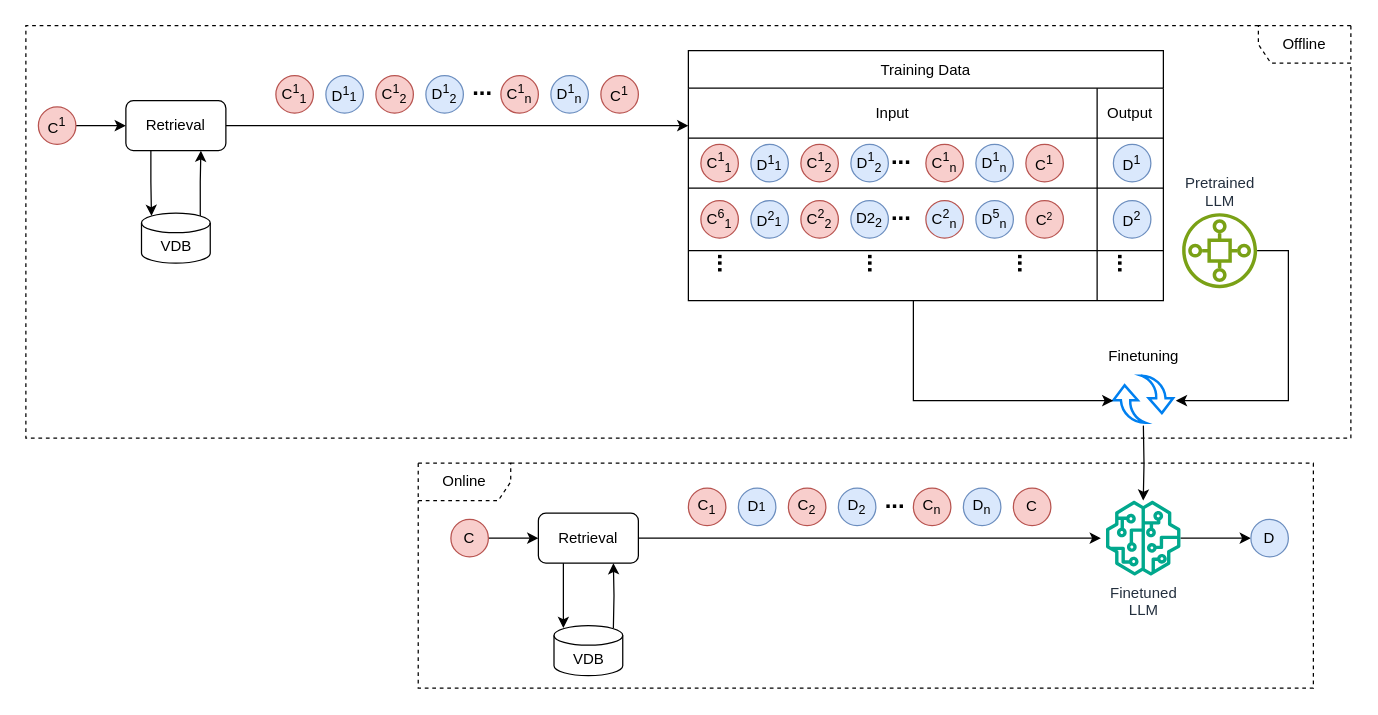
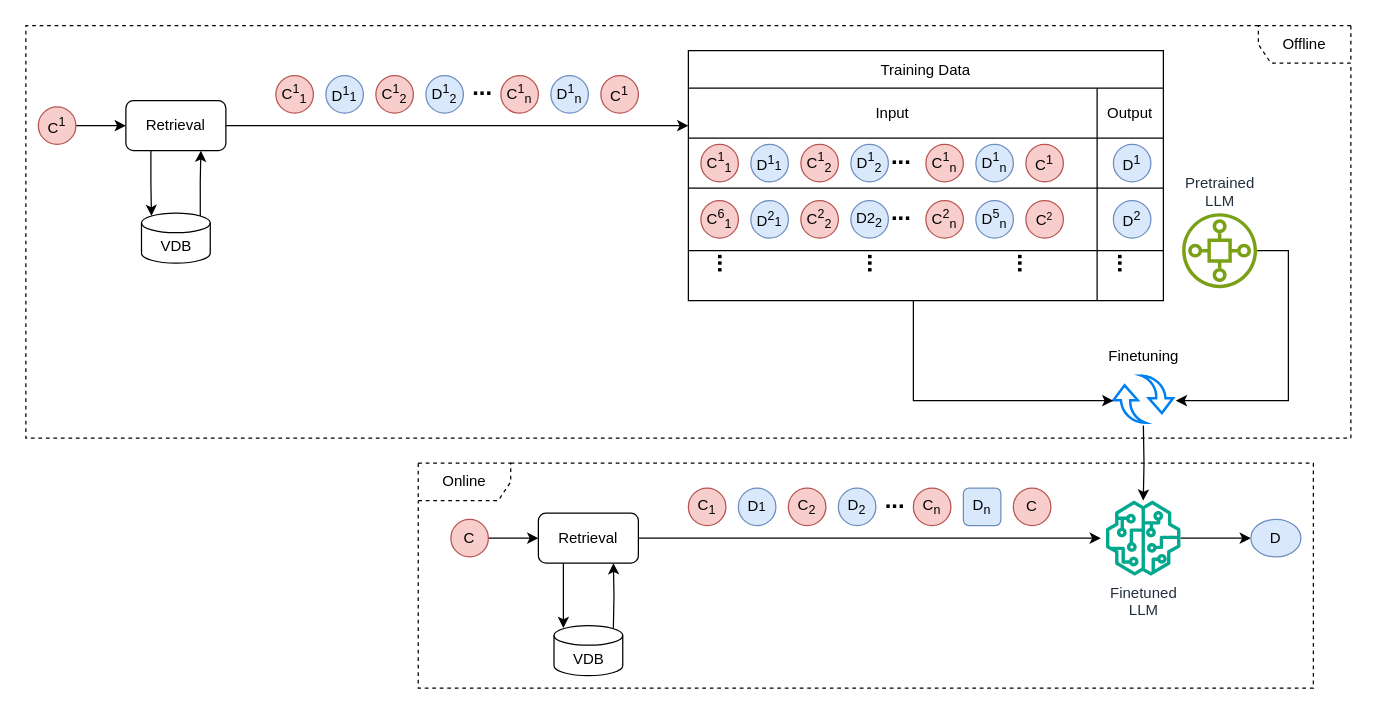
  <mxCell id="0" />
  <mxCell id="1" parent="0" />
  <mxCell id="2" style="edgeStyle=orthogonalEdgeStyle;rounded=0;orthogonalLoop=1;jettySize=auto;html=1;" edge="1" parent="1" source="3"><mxGeometry relative="1" as="geometry"><mxPoint x="550" y="100" as="targetPoint" /></mxGeometry></mxCell>
  <mxCell id="3" value="Retrieval" style="rounded=1;whiteSpace=wrap;html=1;" vertex="1" parent="1"><mxGeometry x="100" y="80" width="80" height="40" as="geometry" /></mxCell>
  <mxCell id="4" style="edgeStyle=orthogonalEdgeStyle;rounded=0;orthogonalLoop=1;jettySize=auto;html=1;exitX=0.855;exitY=0;exitDx=0;exitDy=2.272;exitPerimeter=0;entryX=0.75;entryY=1;entryDx=0;entryDy=0;" edge="1" parent="1" source="5" target="3"><mxGeometry relative="1" as="geometry" /></mxCell>
  <mxCell id="5" value="VDB" style="shape=cylinder3;whiteSpace=wrap;html=1;boundedLbl=1;backgroundOutline=1;size=7.833;" vertex="1" parent="1"><mxGeometry x="112.5" y="170" width="55" height="40" as="geometry" /></mxCell>
  <mxCell id="6" style="edgeStyle=orthogonalEdgeStyle;rounded=0;orthogonalLoop=1;jettySize=auto;html=1;entryX=0.145;entryY=0;entryDx=0;entryDy=2.272;entryPerimeter=0;exitX=0.25;exitY=1;exitDx=0;exitDy=0;" edge="1" parent="1" source="3" target="5"><mxGeometry relative="1" as="geometry" /></mxCell>
  <mxCell id="7" value="" style="edgeStyle=orthogonalEdgeStyle;rounded=0;orthogonalLoop=1;jettySize=auto;html=1;" edge="1" parent="1" source="8" target="3"><mxGeometry relative="1" as="geometry" /></mxCell>
  <mxCell id="8" value="C&lt;sup&gt;1&lt;/sup&gt;" style="ellipse;whiteSpace=wrap;html=1;aspect=fixed;fillColor=#f8cecc;strokeColor=#b85450;" vertex="1" parent="1"><mxGeometry x="30" y="85" width="30" height="30" as="geometry" /></mxCell>
  <mxCell id="9" value="C&lt;sup&gt;1&lt;/sup&gt;&lt;sub&gt;1&lt;/sub&gt;" style="ellipse;whiteSpace=wrap;html=1;aspect=fixed;fillColor=#f8cecc;strokeColor=#b85450;" vertex="1" parent="1"><mxGeometry x="220" y="60" width="30" height="30" as="geometry" /></mxCell>
  <mxCell id="10" value="D&lt;sup&gt;1&lt;/sup&gt;&lt;span style=&quot;font-size: 10px;&quot;&gt;1&lt;/span&gt;" style="ellipse;whiteSpace=wrap;html=1;aspect=fixed;fillColor=#dae8fc;strokeColor=#6c8ebf;" vertex="1" parent="1"><mxGeometry x="260" y="60" width="30" height="30" as="geometry" /></mxCell>
  <mxCell id="11" value="C&lt;sup&gt;1&lt;/sup&gt;&lt;sub&gt;2&lt;/sub&gt;" style="ellipse;whiteSpace=wrap;html=1;aspect=fixed;fillColor=#f8cecc;strokeColor=#b85450;" vertex="1" parent="1"><mxGeometry x="300" y="60" width="30" height="30" as="geometry" /></mxCell>
  <mxCell id="12" value="D&lt;sup&gt;1&lt;/sup&gt;&lt;sub&gt;2&lt;/sub&gt;" style="ellipse;whiteSpace=wrap;html=1;aspect=fixed;fillColor=#dae8fc;strokeColor=#6c8ebf;" vertex="1" parent="1"><mxGeometry x="340" y="60" width="30" height="30" as="geometry" /></mxCell>
  <mxCell id="13" value="C&lt;sup&gt;1&lt;/sup&gt;&lt;sub&gt;n&lt;/sub&gt;" style="ellipse;whiteSpace=wrap;html=1;aspect=fixed;fillColor=#f8cecc;strokeColor=#b85450;" vertex="1" parent="1"><mxGeometry x="400" y="60" width="30" height="30" as="geometry" /></mxCell>
  <mxCell id="14" value="D&lt;sup&gt;1&lt;/sup&gt;&lt;sub&gt;n&lt;/sub&gt;" style="ellipse;whiteSpace=wrap;html=1;aspect=fixed;fillColor=#dae8fc;strokeColor=#6c8ebf;" vertex="1" parent="1"><mxGeometry x="440" y="60" width="30" height="30" as="geometry" /></mxCell>
  <mxCell id="15" value="&lt;b&gt;&lt;font style=&quot;font-size: 19px;&quot;&gt;...&lt;/font&gt;&lt;/b&gt;" style="text;html=1;align=center;verticalAlign=middle;resizable=0;points=[];autosize=1;strokeColor=none;fillColor=none;" vertex="1" parent="1"><mxGeometry x="365" y="50" width="40" height="40" as="geometry" /></mxCell>
  <mxCell id="16" value="C&lt;sup&gt;1&lt;/sup&gt;" style="ellipse;whiteSpace=wrap;html=1;aspect=fixed;fillColor=#f8cecc;strokeColor=#b85450;" vertex="1" parent="1"><mxGeometry x="480" y="60" width="30" height="30" as="geometry" /></mxCell>
  <mxCell id="17" value="Training Data" style="shape=table;startSize=30;container=1;collapsible=0;childLayout=tableLayout;" vertex="1" parent="1"><mxGeometry x="550" y="40" width="380" height="200" as="geometry" /></mxCell>
  <mxCell id="18" value="" style="shape=tableRow;horizontal=0;startSize=0;swimlaneHead=0;swimlaneBody=0;strokeColor=inherit;top=0;left=0;bottom=0;right=0;collapsible=0;dropTarget=0;fillColor=none;points=[[0,0.5],[1,0.5]];portConstraint=eastwest;" vertex="1" parent="17"><mxGeometry y="30" width="380" height="40" as="geometry" /></mxCell>
  <mxCell id="19" value="Input" style="shape=partialRectangle;html=1;whiteSpace=wrap;connectable=0;strokeColor=inherit;overflow=hidden;fillColor=none;top=0;left=0;bottom=0;right=0;pointerEvents=1;" vertex="1" parent="18"><mxGeometry width="327" height="40" as="geometry"><mxRectangle width="327" height="40" as="alternateBounds" /></mxGeometry></mxCell>
  <mxCell id="20" value="Output" style="shape=partialRectangle;html=1;whiteSpace=wrap;connectable=0;strokeColor=inherit;overflow=hidden;fillColor=none;top=0;left=0;bottom=0;right=0;pointerEvents=1;" vertex="1" parent="18"><mxGeometry x="327" width="53" height="40" as="geometry"><mxRectangle width="53" height="40" as="alternateBounds" /></mxGeometry></mxCell>
  <mxCell id="21" value="" style="shape=tableRow;horizontal=0;startSize=0;swimlaneHead=0;swimlaneBody=0;strokeColor=inherit;top=0;left=0;bottom=0;right=0;collapsible=0;dropTarget=0;fillColor=none;points=[[0,0.5],[1,0.5]];portConstraint=eastwest;" vertex="1" parent="17"><mxGeometry y="70" width="380" height="40" as="geometry" /></mxCell>
  <mxCell id="22" value="" style="shape=partialRectangle;html=1;whiteSpace=wrap;connectable=0;strokeColor=inherit;overflow=hidden;fillColor=none;top=0;left=0;bottom=0;right=0;pointerEvents=1;" vertex="1" parent="21"><mxGeometry width="327" height="40" as="geometry"><mxRectangle width="327" height="40" as="alternateBounds" /></mxGeometry></mxCell>
  <mxCell id="23" value="" style="shape=partialRectangle;html=1;whiteSpace=wrap;connectable=0;strokeColor=inherit;overflow=hidden;fillColor=none;top=0;left=0;bottom=0;right=0;pointerEvents=1;" vertex="1" parent="21"><mxGeometry x="327" width="53" height="40" as="geometry"><mxRectangle width="53" height="40" as="alternateBounds" /></mxGeometry></mxCell>
  <mxCell id="24" value="" style="shape=tableRow;horizontal=0;startSize=0;swimlaneHead=0;swimlaneBody=0;strokeColor=inherit;top=0;left=0;bottom=0;right=0;collapsible=0;dropTarget=0;fillColor=none;points=[[0,0.5],[1,0.5]];portConstraint=eastwest;" vertex="1" parent="17"><mxGeometry y="110" width="380" height="50" as="geometry" /></mxCell>
  <mxCell id="25" value="" style="shape=partialRectangle;html=1;whiteSpace=wrap;connectable=0;strokeColor=inherit;overflow=hidden;fillColor=none;top=0;left=0;bottom=0;right=0;pointerEvents=1;" vertex="1" parent="24"><mxGeometry width="327" height="50" as="geometry"><mxRectangle width="327" height="50" as="alternateBounds" /></mxGeometry></mxCell>
  <mxCell id="26" value="" style="shape=partialRectangle;html=1;whiteSpace=wrap;connectable=0;strokeColor=inherit;overflow=hidden;fillColor=none;top=0;left=0;bottom=0;right=0;pointerEvents=1;" vertex="1" parent="24"><mxGeometry x="327" width="53" height="50" as="geometry"><mxRectangle width="53" height="50" as="alternateBounds" /></mxGeometry></mxCell>
  <mxCell id="27" value="" style="shape=tableRow;horizontal=0;startSize=0;swimlaneHead=0;swimlaneBody=0;strokeColor=inherit;top=0;left=0;bottom=0;right=0;collapsible=0;dropTarget=0;fillColor=none;points=[[0,0.5],[1,0.5]];portConstraint=eastwest;" vertex="1" parent="17"><mxGeometry y="160" width="380" height="40" as="geometry" /></mxCell>
  <mxCell id="28" value="" style="shape=partialRectangle;html=1;whiteSpace=wrap;connectable=0;strokeColor=inherit;overflow=hidden;fillColor=none;top=0;left=0;bottom=0;right=0;pointerEvents=1;" vertex="1" parent="27"><mxGeometry width="327" height="40" as="geometry"><mxRectangle width="327" height="40" as="alternateBounds" /></mxGeometry></mxCell>
  <mxCell id="29" value="" style="shape=partialRectangle;html=1;whiteSpace=wrap;connectable=0;strokeColor=inherit;overflow=hidden;fillColor=none;top=0;left=0;bottom=0;right=0;pointerEvents=1;" vertex="1" parent="27"><mxGeometry x="327" width="53" height="40" as="geometry"><mxRectangle width="53" height="40" as="alternateBounds" /></mxGeometry></mxCell>
  <mxCell id="30" value="&lt;b&gt;&lt;font style=&quot;font-size: 19px;&quot;&gt;...&lt;/font&gt;&lt;/b&gt;" style="text;html=1;align=center;verticalAlign=middle;resizable=0;points=[];autosize=1;strokeColor=none;fillColor=none;rotation=90;" vertex="1" parent="1"><mxGeometry x="560" y="190" width="40" height="40" as="geometry" /></mxCell>
  <mxCell id="31" value="&lt;b&gt;&lt;font style=&quot;font-size: 19px;&quot;&gt;...&lt;/font&gt;&lt;/b&gt;" style="text;html=1;align=center;verticalAlign=middle;resizable=0;points=[];autosize=1;strokeColor=none;fillColor=none;rotation=90;" vertex="1" parent="1"><mxGeometry x="680" y="190" width="40" height="40" as="geometry" /></mxCell>
  <mxCell id="32" value="&lt;b&gt;&lt;font style=&quot;font-size: 19px;&quot;&gt;...&lt;/font&gt;&lt;/b&gt;" style="text;html=1;align=center;verticalAlign=middle;resizable=0;points=[];autosize=1;strokeColor=none;fillColor=none;rotation=90;" vertex="1" parent="1"><mxGeometry x="880" y="190" width="40" height="40" as="geometry" /></mxCell>
  <mxCell id="33" value="&lt;b&gt;&lt;font style=&quot;font-size: 19px;&quot;&gt;...&lt;/font&gt;&lt;/b&gt;" style="text;html=1;align=center;verticalAlign=middle;resizable=0;points=[];autosize=1;strokeColor=none;fillColor=none;rotation=90;" vertex="1" parent="1"><mxGeometry x="800" y="190" width="40" height="40" as="geometry" /></mxCell>
  <mxCell id="34" value="D&lt;sup&gt;2&lt;/sup&gt;" style="ellipse;whiteSpace=wrap;html=1;aspect=fixed;fillColor=#dae8fc;strokeColor=#6c8ebf;" vertex="1" parent="1"><mxGeometry x="890" y="160" width="30" height="30" as="geometry" /></mxCell>
  <mxCell id="35" value="D&lt;sup&gt;1&lt;/sup&gt;" style="ellipse;whiteSpace=wrap;html=1;aspect=fixed;fillColor=#dae8fc;strokeColor=#6c8ebf;" vertex="1" parent="1"><mxGeometry x="890" y="115" width="30" height="30" as="geometry" /></mxCell>
  <mxCell id="36" value="Pretrained&lt;div&gt;LLM&lt;/div&gt;" style="sketch=0;outlineConnect=0;fontColor=#232F3E;gradientColor=none;fillColor=#7AA116;strokeColor=none;dashed=0;verticalLabelPosition=top;verticalAlign=bottom;align=center;html=1;fontSize=12;fontStyle=0;aspect=fixed;pointerEvents=1;shape=mxgraph.aws4.iot_sitewise_asset_model;labelPosition=center;" vertex="1" parent="1"><mxGeometry x="945" y="170" width="60" height="60" as="geometry" /></mxCell>
  <mxCell id="37" value="" style="group" vertex="1" connectable="0" parent="1"><mxGeometry x="890" y="300" width="47.75" height="37.75" as="geometry" /></mxCell>
  <mxCell id="38" value="" style="html=1;verticalLabelPosition=bottom;align=center;labelBackgroundColor=#ffffff;verticalAlign=top;strokeWidth=2;strokeColor=#0080F0;shadow=0;dashed=0;shape=mxgraph.ios7.icons.back;direction=north;flipV=0;flipH=1;" vertex="1" parent="37"><mxGeometry x="22.25" width="25.5" height="30" as="geometry" /></mxCell>
  <mxCell id="39" value="" style="html=1;verticalLabelPosition=bottom;align=center;labelBackgroundColor=#ffffff;verticalAlign=top;strokeWidth=2;strokeColor=#0080F0;shadow=0;dashed=0;shape=mxgraph.ios7.icons.back;direction=north;flipV=1;flipH=0;" vertex="1" parent="37"><mxGeometry y="7.75" width="25.5" height="30" as="geometry" /></mxCell>
  <mxCell id="40" style="edgeStyle=orthogonalEdgeStyle;rounded=0;orthogonalLoop=1;jettySize=auto;html=1;" edge="1" parent="1"><mxGeometry relative="1" as="geometry"><mxPoint x="890" y="320" as="targetPoint" /><mxPoint x="730" y="240" as="sourcePoint" /><Array as="points"><mxPoint x="730" y="320" /></Array></mxGeometry></mxCell>
  <mxCell id="41" style="edgeStyle=orthogonalEdgeStyle;rounded=0;orthogonalLoop=1;jettySize=auto;html=1;entryX=0.333;entryY=-0.088;entryDx=0;entryDy=0;entryPerimeter=0;" edge="1" parent="1" source="36" target="38"><mxGeometry relative="1" as="geometry"><Array as="points"><mxPoint x="1030" y="320" /></Array></mxGeometry></mxCell>
  <mxCell id="42" value="Finetuning" style="text;html=1;align=center;verticalAlign=middle;resizable=0;points=[];autosize=1;strokeColor=none;fillColor=none;" vertex="1" parent="1"><mxGeometry x="873.88" y="270" width="80" height="30" as="geometry" /></mxCell>
  <mxCell id="43" value="" style="edgeStyle=orthogonalEdgeStyle;rounded=0;orthogonalLoop=1;jettySize=auto;html=1;" edge="1" parent="1" source="44" target="60"><mxGeometry relative="1" as="geometry" /></mxCell>
  <mxCell id="44" value="Finetuned&lt;div&gt;LLM&lt;/div&gt;" style="sketch=0;outlineConnect=0;fontColor=#232F3E;gradientColor=none;fillColor=#01A88D;strokeColor=none;dashed=0;verticalLabelPosition=bottom;verticalAlign=top;align=center;html=1;fontSize=12;fontStyle=0;aspect=fixed;pointerEvents=1;shape=mxgraph.aws4.sagemaker_model;" vertex="1" parent="1"><mxGeometry x="883.88" y="400" width="60" height="60" as="geometry" /></mxCell>
  <mxCell id="45" style="edgeStyle=orthogonalEdgeStyle;rounded=0;orthogonalLoop=1;jettySize=auto;html=1;" edge="1" parent="1" source="46"><mxGeometry relative="1" as="geometry"><mxPoint x="880" y="430" as="targetPoint" /></mxGeometry></mxCell>
  <mxCell id="46" value="Retrieval" style="rounded=1;whiteSpace=wrap;html=1;" vertex="1" parent="1"><mxGeometry x="430" y="410" width="80" height="40" as="geometry" /></mxCell>
  <mxCell id="47" style="edgeStyle=orthogonalEdgeStyle;rounded=0;orthogonalLoop=1;jettySize=auto;html=1;exitX=0.855;exitY=0;exitDx=0;exitDy=2.272;exitPerimeter=0;entryX=0.75;entryY=1;entryDx=0;entryDy=0;" edge="1" parent="1" target="46"><mxGeometry relative="1" as="geometry"><mxPoint x="490" y="502" as="sourcePoint" /></mxGeometry></mxCell>
  <mxCell id="48" style="edgeStyle=orthogonalEdgeStyle;rounded=0;orthogonalLoop=1;jettySize=auto;html=1;entryX=0.145;entryY=0;entryDx=0;entryDy=2.272;entryPerimeter=0;exitX=0.25;exitY=1;exitDx=0;exitDy=0;" edge="1" parent="1" source="46"><mxGeometry relative="1" as="geometry"><mxPoint x="450" y="502" as="targetPoint" /></mxGeometry></mxCell>
  <mxCell id="49" value="" style="edgeStyle=orthogonalEdgeStyle;rounded=0;orthogonalLoop=1;jettySize=auto;html=1;" edge="1" parent="1" source="50" target="46"><mxGeometry relative="1" as="geometry" /></mxCell>
  <mxCell id="50" value="C" style="ellipse;whiteSpace=wrap;html=1;aspect=fixed;fillColor=#f8cecc;strokeColor=#b85450;" vertex="1" parent="1"><mxGeometry x="360" y="415" width="30" height="30" as="geometry" /></mxCell>
  <mxCell id="51" value="C&lt;sub&gt;1&lt;/sub&gt;" style="ellipse;whiteSpace=wrap;html=1;aspect=fixed;fillColor=#f8cecc;strokeColor=#b85450;" vertex="1" parent="1"><mxGeometry x="550" y="390" width="30" height="30" as="geometry" /></mxCell>
  <mxCell id="52" value="D&lt;span style=&quot;font-size: 10px;&quot;&gt;1&lt;/span&gt;" style="ellipse;whiteSpace=wrap;html=1;aspect=fixed;fillColor=#dae8fc;strokeColor=#6c8ebf;" vertex="1" parent="1"><mxGeometry x="590" y="390" width="30" height="30" as="geometry" /></mxCell>
  <mxCell id="53" value="C&lt;sub&gt;2&lt;/sub&gt;" style="ellipse;whiteSpace=wrap;html=1;aspect=fixed;fillColor=#f8cecc;strokeColor=#b85450;" vertex="1" parent="1"><mxGeometry x="630" y="390" width="30" height="30" as="geometry" /></mxCell>
  <mxCell id="54" value="D&lt;sub&gt;2&lt;/sub&gt;" style="ellipse;whiteSpace=wrap;html=1;aspect=fixed;fillColor=#dae8fc;strokeColor=#6c8ebf;" vertex="1" parent="1"><mxGeometry x="670" y="390" width="30" height="30" as="geometry" /></mxCell>
  <mxCell id="55" value="C&lt;sub&gt;n&lt;/sub&gt;" style="ellipse;whiteSpace=wrap;html=1;aspect=fixed;fillColor=#f8cecc;strokeColor=#b85450;" vertex="1" parent="1"><mxGeometry x="730" y="390" width="30" height="30" as="geometry" /></mxCell>
- <mxCell id="56" value="D&lt;sub&gt;n&lt;/sub&gt;" style="ellipse;whiteSpace=wrap;html=1;aspect=fixed;fillColor=#dae8fc;strokeColor=#6c8ebf;" vertex="1" parent="1"><mxGeometry x="770" y="390" width="30" height="30" as="geometry" /></mxCell>
+ <mxCell id="56" value="D&lt;sub&gt;n&lt;/sub&gt;" style="whiteSpace=wrap;html=1;aspect=fixed;fillColor=#dae8fc;strokeColor=#6c8ebf;rounded=1;" vertex="1" parent="1"><mxGeometry x="770" y="390" width="30" height="30" as="geometry" /></mxCell>
  <mxCell id="57" value="&lt;b&gt;&lt;font style=&quot;font-size: 19px;&quot;&gt;...&lt;/font&gt;&lt;/b&gt;" style="text;html=1;align=center;verticalAlign=middle;resizable=0;points=[];autosize=1;strokeColor=none;fillColor=none;" vertex="1" parent="1"><mxGeometry x="695" y="380" width="40" height="40" as="geometry" /></mxCell>
  <mxCell id="58" value="C" style="ellipse;whiteSpace=wrap;html=1;aspect=fixed;fillColor=#f8cecc;strokeColor=#b85450;" vertex="1" parent="1"><mxGeometry x="810" y="390" width="30" height="30" as="geometry" /></mxCell>
  <mxCell id="59" style="edgeStyle=orthogonalEdgeStyle;rounded=0;orthogonalLoop=1;jettySize=auto;html=1;" edge="1" parent="1" target="44"><mxGeometry relative="1" as="geometry"><mxPoint x="914" y="340" as="sourcePoint" /></mxGeometry></mxCell>
- <mxCell id="60" value="D" style="ellipse;whiteSpace=wrap;html=1;aspect=fixed;fillColor=#dae8fc;strokeColor=#6c8ebf;" vertex="1" parent="1"><mxGeometry x="1000" y="415" width="30" height="30" as="geometry" /></mxCell>
+ <mxCell id="60" value="D" style="ellipse;whiteSpace=wrap;html=1;aspect=fixed;fillColor=#dae8fc;strokeColor=#6c8ebf;" vertex="1" parent="1"><mxGeometry x="1000" y="415" width="40" height="30" as="geometry" /></mxCell>
  <mxCell id="61" value="VDB" style="shape=cylinder3;whiteSpace=wrap;html=1;boundedLbl=1;backgroundOutline=1;size=7.833;" vertex="1" parent="1"><mxGeometry x="442.5" y="500" width="55" height="40" as="geometry" /></mxCell>
  <mxCell id="62" value="C&lt;sup&gt;1&lt;/sup&gt;&lt;sub&gt;1&lt;/sub&gt;" style="ellipse;whiteSpace=wrap;html=1;aspect=fixed;fillColor=#f8cecc;strokeColor=#b85450;" vertex="1" parent="1"><mxGeometry x="560" y="115" width="30" height="30" as="geometry" /></mxCell>
  <mxCell id="63" value="D&lt;sup&gt;1&lt;/sup&gt;&lt;span style=&quot;font-size: 10px;&quot;&gt;1&lt;/span&gt;" style="ellipse;whiteSpace=wrap;html=1;aspect=fixed;fillColor=#dae8fc;strokeColor=#6c8ebf;" vertex="1" parent="1"><mxGeometry x="600" y="115" width="30" height="30" as="geometry" /></mxCell>
  <mxCell id="64" value="C&lt;sup&gt;1&lt;/sup&gt;&lt;sub&gt;2&lt;/sub&gt;" style="ellipse;whiteSpace=wrap;html=1;aspect=fixed;fillColor=#f8cecc;strokeColor=#b85450;" vertex="1" parent="1"><mxGeometry x="640" y="115" width="30" height="30" as="geometry" /></mxCell>
  <mxCell id="65" value="D&lt;sup&gt;1&lt;/sup&gt;&lt;sub&gt;2&lt;/sub&gt;" style="ellipse;whiteSpace=wrap;html=1;aspect=fixed;fillColor=#dae8fc;strokeColor=#6c8ebf;" vertex="1" parent="1"><mxGeometry x="680" y="115" width="30" height="30" as="geometry" /></mxCell>
  <mxCell id="66" value="C&lt;sup&gt;1&lt;/sup&gt;&lt;sub&gt;n&lt;/sub&gt;" style="ellipse;whiteSpace=wrap;html=1;aspect=fixed;fillColor=#f8cecc;strokeColor=#b85450;" vertex="1" parent="1"><mxGeometry x="740" y="115" width="30" height="30" as="geometry" /></mxCell>
  <mxCell id="67" value="D&lt;sup&gt;1&lt;/sup&gt;&lt;sub&gt;n&lt;/sub&gt;" style="ellipse;whiteSpace=wrap;html=1;aspect=fixed;fillColor=#dae8fc;strokeColor=#6c8ebf;" vertex="1" parent="1"><mxGeometry x="780" y="115" width="30" height="30" as="geometry" /></mxCell>
  <mxCell id="68" value="C&lt;sup&gt;1&lt;/sup&gt;" style="ellipse;whiteSpace=wrap;html=1;aspect=fixed;fillColor=#f8cecc;strokeColor=#b85450;" vertex="1" parent="1"><mxGeometry x="820" y="115" width="30" height="30" as="geometry" /></mxCell>
  <mxCell id="69" value="C&lt;sup&gt;6&lt;/sup&gt;&lt;sub&gt;1&lt;/sub&gt;" style="ellipse;whiteSpace=wrap;html=1;aspect=fixed;fillColor=#f8cecc;strokeColor=#b85450;" vertex="1" parent="1"><mxGeometry x="560" y="160" width="30" height="30" as="geometry" /></mxCell>
  <mxCell id="70" value="D&lt;sup&gt;2&lt;/sup&gt;&lt;span style=&quot;font-size: 10px;&quot;&gt;1&lt;/span&gt;" style="ellipse;whiteSpace=wrap;html=1;aspect=fixed;fillColor=#dae8fc;strokeColor=#6c8ebf;" vertex="1" parent="1"><mxGeometry x="600" y="160" width="30" height="30" as="geometry" /></mxCell>
  <mxCell id="71" value="C&lt;sup&gt;2&lt;/sup&gt;&lt;sub&gt;2&lt;/sub&gt;" style="ellipse;whiteSpace=wrap;html=1;aspect=fixed;fillColor=#f8cecc;strokeColor=#b85450;" vertex="1" parent="1"><mxGeometry x="640" y="160" width="30" height="30" as="geometry" /></mxCell>
  <mxCell id="72" value="D2&lt;sub&gt;2&lt;/sub&gt;" style="ellipse;whiteSpace=wrap;html=1;aspect=fixed;fillColor=#dae8fc;strokeColor=#6c8ebf;" vertex="1" parent="1"><mxGeometry x="680" y="160" width="30" height="30" as="geometry" /></mxCell>
- <mxCell id="73" value="C&lt;sup&gt;2&lt;/sup&gt;&lt;sub&gt;n&lt;/sub&gt;" style="ellipse;whiteSpace=wrap;html=1;aspect=fixed;fillColor=#dae8fc;strokeColor=#b85450;" vertex="1" parent="1"><mxGeometry x="740" y="160" width="30" height="30" as="geometry" /></mxCell>
+ <mxCell id="73" value="C&lt;sup&gt;2&lt;/sup&gt;&lt;sub&gt;n&lt;/sub&gt;" style="ellipse;whiteSpace=wrap;html=1;aspect=fixed;fillColor=#f8cecc;strokeColor=#b85450;" vertex="1" parent="1"><mxGeometry x="740" y="160" width="30" height="30" as="geometry" /></mxCell>
  <mxCell id="74" value="D&lt;sup&gt;5&lt;/sup&gt;&lt;sub&gt;n&lt;/sub&gt;" style="ellipse;whiteSpace=wrap;html=1;aspect=fixed;fillColor=#dae8fc;strokeColor=#6c8ebf;" vertex="1" parent="1"><mxGeometry x="780" y="160" width="30" height="30" as="geometry" /></mxCell>
  <mxCell id="75" value="C&lt;span style=&quot;font-size: 10px;&quot;&gt;&lt;sup&gt;2&lt;/sup&gt;&lt;/span&gt;" style="ellipse;whiteSpace=wrap;html=1;aspect=fixed;fillColor=#f8cecc;strokeColor=#b85450;" vertex="1" parent="1"><mxGeometry x="820" y="160" width="30" height="30" as="geometry" /></mxCell>
  <mxCell id="76" value="&lt;b&gt;&lt;font style=&quot;font-size: 19px;&quot;&gt;...&lt;/font&gt;&lt;/b&gt;" style="text;html=1;align=center;verticalAlign=middle;resizable=0;points=[];autosize=1;strokeColor=none;fillColor=none;" vertex="1" parent="1"><mxGeometry x="700" y="150" width="40" height="40" as="geometry" /></mxCell>
  <mxCell id="77" value="&lt;b&gt;&lt;font style=&quot;font-size: 19px;&quot;&gt;...&lt;/font&gt;&lt;/b&gt;" style="text;html=1;align=center;verticalAlign=middle;resizable=0;points=[];autosize=1;strokeColor=none;fillColor=none;" vertex="1" parent="1"><mxGeometry x="700" y="105" width="40" height="40" as="geometry" /></mxCell>
  <mxCell id="78" value="&lt;div&gt;Offline&lt;/div&gt;" style="shape=umlFrame;whiteSpace=wrap;html=1;pointerEvents=0;recursiveResize=0;container=0;collapsible=0;width=74;dashed=1;fillColor=none;height=30;flipH=1;" vertex="1" parent="1"><mxGeometry x="20" y="20" width="1060" height="330" as="geometry" /></mxCell>
  <mxCell id="79" value="&lt;div&gt;Online&lt;/div&gt;" style="shape=umlFrame;whiteSpace=wrap;html=1;pointerEvents=0;recursiveResize=0;container=0;collapsible=0;width=74;dashed=1;fillColor=none;height=30;" vertex="1" parent="1"><mxGeometry x="333.88" y="370" width="716.12" height="180" as="geometry" /></mxCell>
